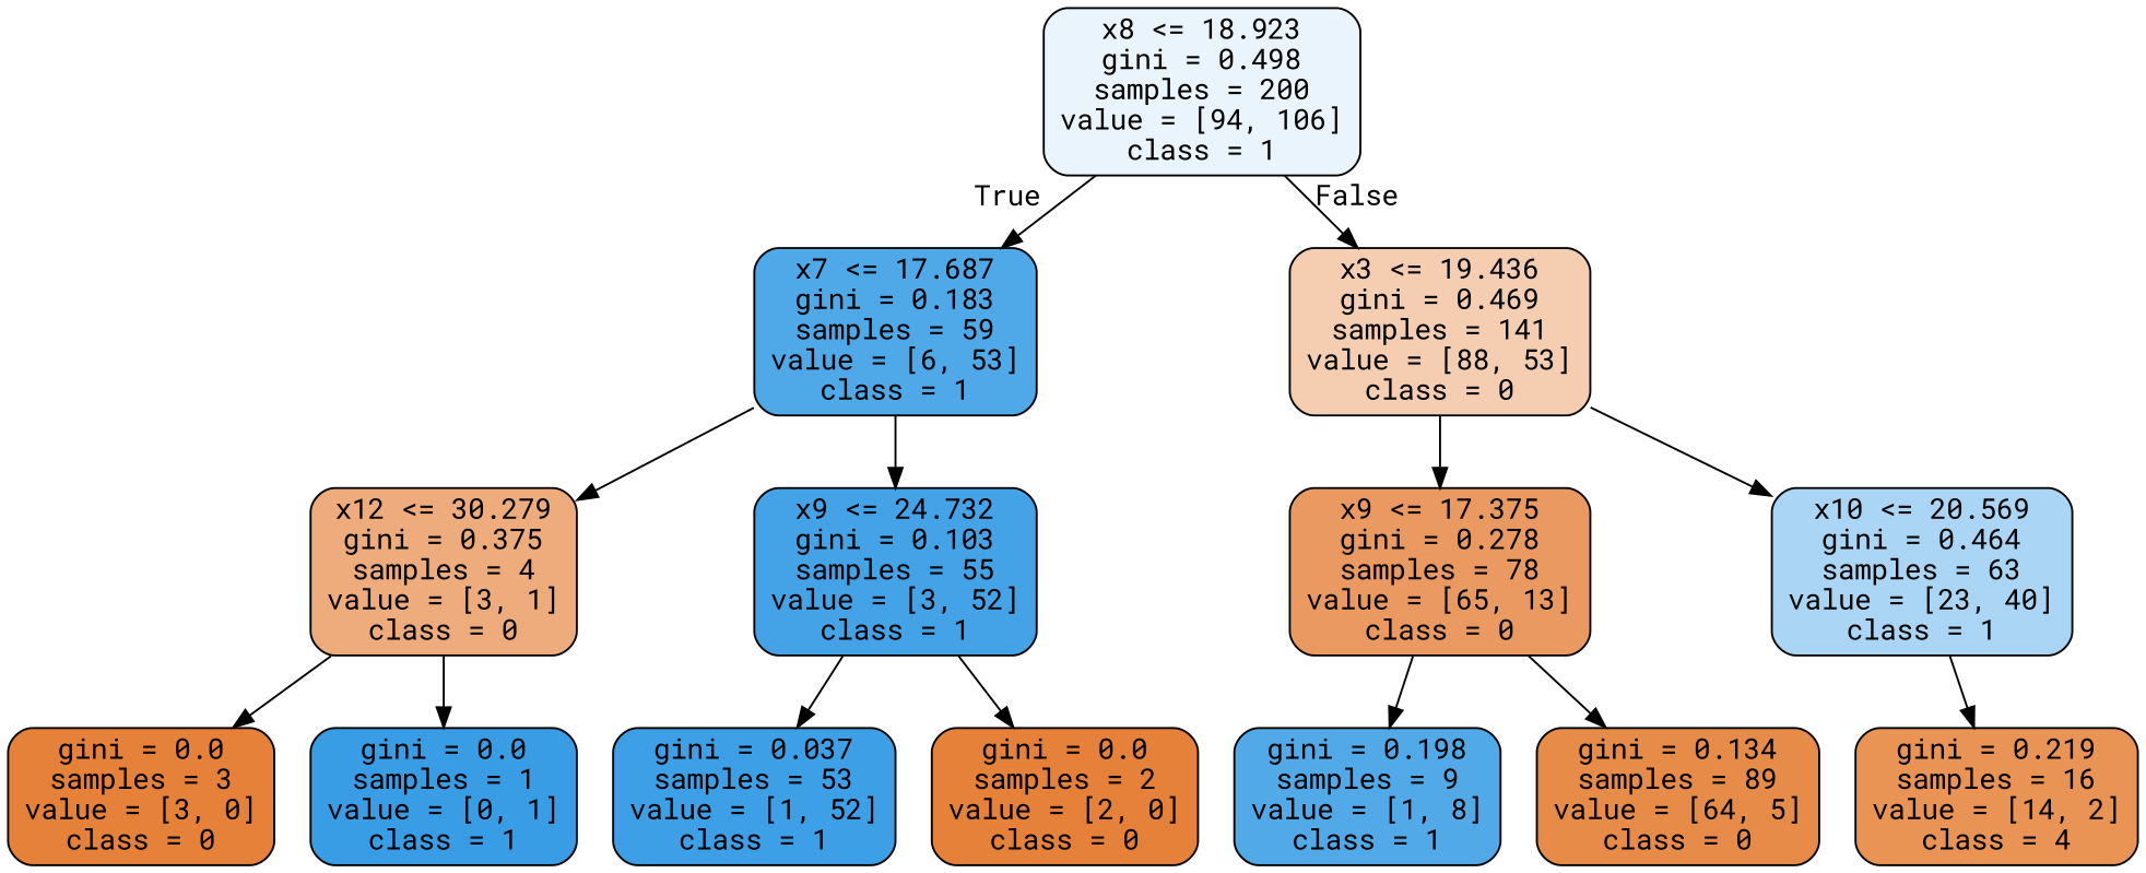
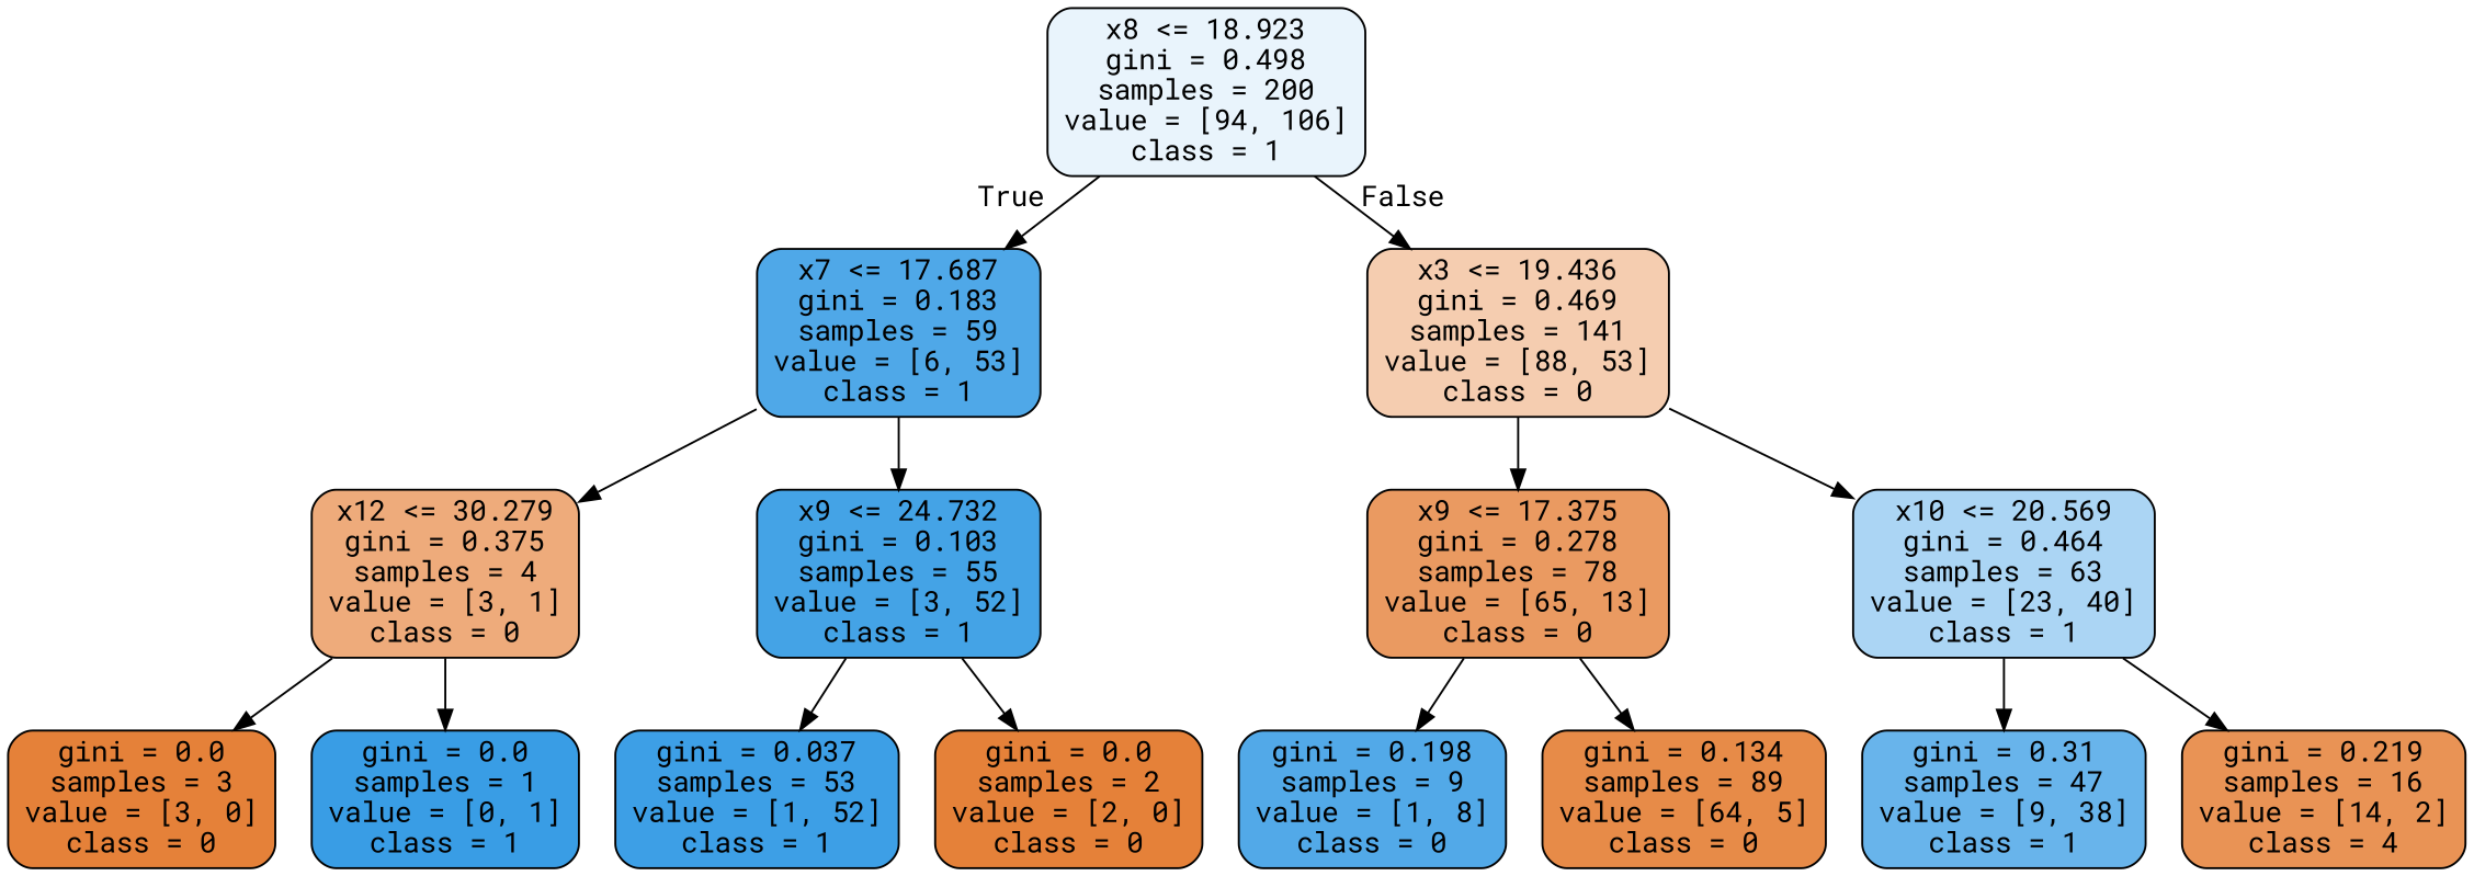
  digraph {
    fontname="Roboto Mono"
    node [color=black fillcolor="#e58139" fontname="Roboto Mono" shape=box style="filled, rounded"]
    edge [fontname="Roboto Mono"]
    n1 [fillcolor="#e9f4fc" label="x8 <= 18.923\ngini = 0.498\nsamples = 200\nvalue = [94, 106]\nclass = 1"]
    n2 [fillcolor="#4fa8e8" label="x7 <= 17.687\ngini = 0.183\nsamples = 59\nvalue = [6, 53]\nclass = 1"]
    n3 [fillcolor="#f5cdb0" label="x3 <= 19.436\ngini = 0.469\nsamples = 141\nvalue = [88, 53]\nclass = 0"]
    n4 [fillcolor="#eeab7b" label="x12 <= 30.279\ngini = 0.375\nsamples = 4\nvalue = [3, 1]\nclass = 0"]
    n5 [fillcolor="#44a3e6" label="x9 <= 24.732\ngini = 0.103\nsamples = 55\nvalue = [3, 52]\nclass = 1"]
    n6 [fillcolor="#ea9a61" label="x9 <= 17.375\ngini = 0.278\nsamples = 78\nvalue = [65, 13]\nclass = 0"]
    n7 [fillcolor="#abd5f4" label="x10 <= 20.569\ngini = 0.464\nsamples = 63\nvalue = [23, 40]\nclass = 1"]
    n8 [label="gini = 0.0\nsamples = 3\nvalue = [3, 0]\nclass = 0"]
    n9 [fillcolor="#399de5" label="gini = 0.0\nsamples = 1\nvalue = [0, 1]\nclass = 1"]
    n10 [fillcolor="#3d9fe6" label="gini = 0.037\nsamples = 53\nvalue = [1, 52]\nclass = 1"]
    n11 [label="gini = 0.0\nsamples = 2\nvalue = [2, 0]\nclass = 0"]
-   n12 [fillcolor="#52a9e8" label="gini = 0.198\nsamples = 9\nvalue = [1, 8]\nclass = 1"]
+   n12 [fillcolor="#52a9e8" label="gini = 0.198\nsamples = 9\nvalue = [1, 8]\nclass = 0"]
    n13 [fillcolor="#e78b48" label="gini = 0.134\nsamples = 89\nvalue = [64, 5]\nclass = 0"]
+   n14 [fillcolor="#68b4eb" label="gini = 0.31\nsamples = 47\nvalue = [9, 38]\nclass = 1"]
    n15 [fillcolor="#e99355" label="gini = 0.219\nsamples = 16\nvalue = [14, 2]\nclass = 4"]
    n1 -> n2 [headlabel=True labelangle=45 labeldistance=2.5]
    n1 -> n3 [headlabel=False labelangle=-45 labeldistance=2.5]
    n2 -> n4
    n2 -> n5
    n3 -> n6
    n3 -> n7
    n4 -> n8
    n4 -> n9
    n5 -> n10
    n5 -> n11
    n6 -> n12
    n6 -> n13
+   n7 -> n14
    n7 -> n15
  }
